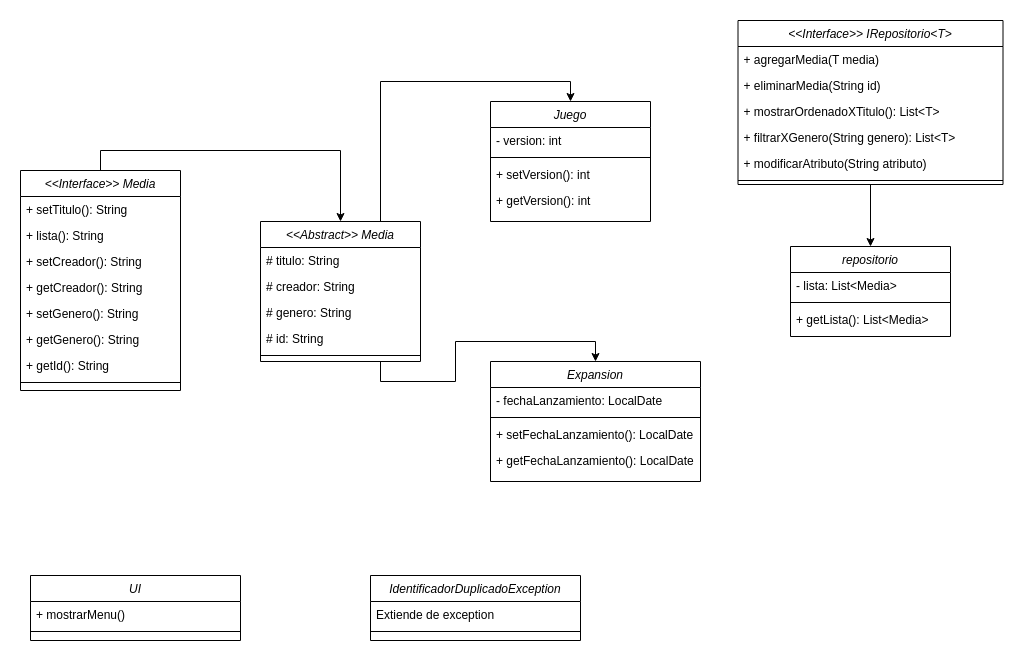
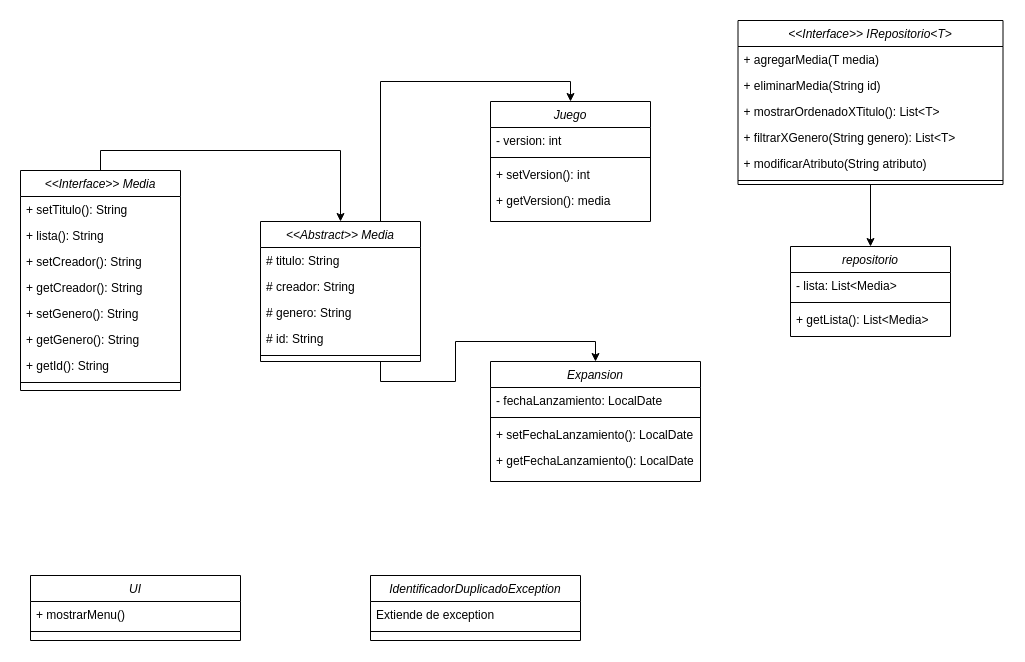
  <mxCell id="0" />
  <mxCell id="1" parent="0" />
  <mxCell id="2" value="Juego" style="swimlane;fontStyle=2;align=center;verticalAlign=top;childLayout=stackLayout;horizontal=1;startSize=26;horizontalStack=0;resizeParent=1;resizeLast=0;collapsible=1;marginBottom=0;rounded=0;shadow=0;strokeWidth=1;" parent="1" vertex="1"><mxGeometry x="490" y="101" width="160" height="120" as="geometry"><mxRectangle x="230" y="140" width="160" height="26" as="alternateBounds" /></mxGeometry></mxCell>
  <mxCell id="3" value="- version: int" style="text;align=left;verticalAlign=top;spacingLeft=4;spacingRight=4;overflow=hidden;rotatable=0;points=[[0,0.5],[1,0.5]];portConstraint=eastwest;" vertex="1" parent="2"><mxGeometry y="26" width="160" height="26" as="geometry" /></mxCell>
  <mxCell id="4" value="" style="line;html=1;strokeWidth=1;align=left;verticalAlign=middle;spacingTop=-1;spacingLeft=3;spacingRight=3;rotatable=0;labelPosition=right;points=[];portConstraint=eastwest;" parent="2" vertex="1"><mxGeometry y="52" width="160" height="8" as="geometry" /></mxCell>
  <mxCell id="5" value="+ setVersion(): int" style="text;align=left;verticalAlign=top;spacingLeft=4;spacingRight=4;overflow=hidden;rotatable=0;points=[[0,0.5],[1,0.5]];portConstraint=eastwest;" vertex="1" parent="2"><mxGeometry y="60" width="160" height="26" as="geometry" /></mxCell>
- <mxCell id="6" value="+ getVersion(): int" style="text;align=left;verticalAlign=top;spacingLeft=4;spacingRight=4;overflow=hidden;rotatable=0;points=[[0,0.5],[1,0.5]];portConstraint=eastwest;" vertex="1" parent="2"><mxGeometry y="86" width="160" height="26" as="geometry" /></mxCell>
+ <mxCell id="6" value="+ getVersion(): media" style="text;align=left;verticalAlign=top;spacingLeft=4;spacingRight=4;overflow=hidden;rotatable=0;points=[[0,0.5],[1,0.5]];portConstraint=eastwest;" vertex="1" parent="2"><mxGeometry y="86" width="160" height="26" as="geometry" /></mxCell>
  <mxCell id="7" style="edgeStyle=orthogonalEdgeStyle;rounded=0;orthogonalLoop=1;jettySize=auto;html=1;exitX=0.5;exitY=0;exitDx=0;exitDy=0;entryX=0.5;entryY=0;entryDx=0;entryDy=0;" edge="1" parent="1" source="8" target="24"><mxGeometry relative="1" as="geometry" /></mxCell>
  <mxCell id="8" value="&lt;&lt;Interface&gt;&gt; Media" style="swimlane;fontStyle=2;align=center;verticalAlign=top;childLayout=stackLayout;horizontal=1;startSize=26;horizontalStack=0;resizeParent=1;resizeLast=0;collapsible=1;marginBottom=0;rounded=0;shadow=0;strokeWidth=1;" vertex="1" parent="1"><mxGeometry x="20" y="170" width="160" height="220" as="geometry"><mxRectangle x="230" y="140" width="160" height="26" as="alternateBounds" /></mxGeometry></mxCell>
  <mxCell id="9" value="+ setTitulo(): String" style="text;align=left;verticalAlign=top;spacingLeft=4;spacingRight=4;overflow=hidden;rotatable=0;points=[[0,0.5],[1,0.5]];portConstraint=eastwest;" vertex="1" parent="8"><mxGeometry y="26" width="160" height="26" as="geometry" /></mxCell>
  <mxCell id="10" value="+ lista(): String" style="text;align=left;verticalAlign=top;spacingLeft=4;spacingRight=4;overflow=hidden;rotatable=0;points=[[0,0.5],[1,0.5]];portConstraint=eastwest;" vertex="1" parent="8"><mxGeometry y="52" width="160" height="26" as="geometry" /></mxCell>
  <mxCell id="11" value="+ setCreador(): String" style="text;align=left;verticalAlign=top;spacingLeft=4;spacingRight=4;overflow=hidden;rotatable=0;points=[[0,0.5],[1,0.5]];portConstraint=eastwest;" vertex="1" parent="8"><mxGeometry y="78" width="160" height="26" as="geometry" /></mxCell>
  <mxCell id="12" value="+ getCreador(): String" style="text;align=left;verticalAlign=top;spacingLeft=4;spacingRight=4;overflow=hidden;rotatable=0;points=[[0,0.5],[1,0.5]];portConstraint=eastwest;" vertex="1" parent="8"><mxGeometry y="104" width="160" height="26" as="geometry" /></mxCell>
  <mxCell id="13" value="+ setGenero(): String" style="text;align=left;verticalAlign=top;spacingLeft=4;spacingRight=4;overflow=hidden;rotatable=0;points=[[0,0.5],[1,0.5]];portConstraint=eastwest;" vertex="1" parent="8"><mxGeometry y="130" width="160" height="26" as="geometry" /></mxCell>
  <mxCell id="14" value="+ getGenero(): String" style="text;align=left;verticalAlign=top;spacingLeft=4;spacingRight=4;overflow=hidden;rotatable=0;points=[[0,0.5],[1,0.5]];portConstraint=eastwest;" vertex="1" parent="8"><mxGeometry y="156" width="160" height="26" as="geometry" /></mxCell>
  <mxCell id="15" value="+ getId(): String" style="text;align=left;verticalAlign=top;spacingLeft=4;spacingRight=4;overflow=hidden;rotatable=0;points=[[0,0.5],[1,0.5]];portConstraint=eastwest;" vertex="1" parent="8"><mxGeometry y="182" width="160" height="26" as="geometry" /></mxCell>
  <mxCell id="16" value="" style="line;html=1;strokeWidth=1;align=left;verticalAlign=middle;spacingTop=-1;spacingLeft=3;spacingRight=3;rotatable=0;labelPosition=right;points=[];portConstraint=eastwest;" vertex="1" parent="8"><mxGeometry y="208" width="160" height="8" as="geometry" /></mxCell>
  <mxCell id="17" value="Expansion" style="swimlane;fontStyle=2;align=center;verticalAlign=top;childLayout=stackLayout;horizontal=1;startSize=26;horizontalStack=0;resizeParent=1;resizeLast=0;collapsible=1;marginBottom=0;rounded=0;shadow=0;strokeWidth=1;" vertex="1" parent="1"><mxGeometry x="490" y="361" width="210" height="120" as="geometry"><mxRectangle x="230" y="140" width="160" height="26" as="alternateBounds" /></mxGeometry></mxCell>
  <mxCell id="18" value="- fechaLanzamiento: LocalDate" style="text;align=left;verticalAlign=top;spacingLeft=4;spacingRight=4;overflow=hidden;rotatable=0;points=[[0,0.5],[1,0.5]];portConstraint=eastwest;" vertex="1" parent="17"><mxGeometry y="26" width="210" height="26" as="geometry" /></mxCell>
  <mxCell id="19" value="" style="line;html=1;strokeWidth=1;align=left;verticalAlign=middle;spacingTop=-1;spacingLeft=3;spacingRight=3;rotatable=0;labelPosition=right;points=[];portConstraint=eastwest;" vertex="1" parent="17"><mxGeometry y="52" width="210" height="8" as="geometry" /></mxCell>
  <mxCell id="20" value="+ setFechaLanzamiento(): LocalDate" style="text;align=left;verticalAlign=top;spacingLeft=4;spacingRight=4;overflow=hidden;rotatable=0;points=[[0,0.5],[1,0.5]];portConstraint=eastwest;" vertex="1" parent="17"><mxGeometry y="60" width="210" height="26" as="geometry" /></mxCell>
  <mxCell id="21" value="+ getFechaLanzamiento(): LocalDate" style="text;align=left;verticalAlign=top;spacingLeft=4;spacingRight=4;overflow=hidden;rotatable=0;points=[[0,0.5],[1,0.5]];portConstraint=eastwest;" vertex="1" parent="17"><mxGeometry y="86" width="210" height="26" as="geometry" /></mxCell>
  <mxCell id="22" style="edgeStyle=orthogonalEdgeStyle;rounded=0;orthogonalLoop=1;jettySize=auto;html=1;exitX=0.75;exitY=0;exitDx=0;exitDy=0;entryX=0.5;entryY=0;entryDx=0;entryDy=0;" edge="1" parent="1" source="24" target="2"><mxGeometry relative="1" as="geometry" /></mxCell>
  <mxCell id="23" style="edgeStyle=orthogonalEdgeStyle;rounded=0;orthogonalLoop=1;jettySize=auto;html=1;exitX=0.75;exitY=1;exitDx=0;exitDy=0;entryX=0.5;entryY=0;entryDx=0;entryDy=0;" edge="1" parent="1" source="24" target="17"><mxGeometry relative="1" as="geometry" /></mxCell>
  <mxCell id="24" value="&lt;&lt;Abstract&gt;&gt; Media" style="swimlane;fontStyle=2;align=center;verticalAlign=top;childLayout=stackLayout;horizontal=1;startSize=26;horizontalStack=0;resizeParent=1;resizeLast=0;collapsible=1;marginBottom=0;rounded=0;shadow=0;strokeWidth=1;" vertex="1" parent="1"><mxGeometry x="260" y="221" width="160" height="140" as="geometry"><mxRectangle x="230" y="140" width="160" height="26" as="alternateBounds" /></mxGeometry></mxCell>
  <mxCell id="25" value="# titulo: String" style="text;align=left;verticalAlign=top;spacingLeft=4;spacingRight=4;overflow=hidden;rotatable=0;points=[[0,0.5],[1,0.5]];portConstraint=eastwest;" vertex="1" parent="24"><mxGeometry y="26" width="160" height="26" as="geometry" /></mxCell>
  <mxCell id="26" value="# creador: String" style="text;align=left;verticalAlign=top;spacingLeft=4;spacingRight=4;overflow=hidden;rotatable=0;points=[[0,0.5],[1,0.5]];portConstraint=eastwest;" vertex="1" parent="24"><mxGeometry y="52" width="160" height="26" as="geometry" /></mxCell>
  <mxCell id="27" value="# genero: String" style="text;align=left;verticalAlign=top;spacingLeft=4;spacingRight=4;overflow=hidden;rotatable=0;points=[[0,0.5],[1,0.5]];portConstraint=eastwest;" vertex="1" parent="24"><mxGeometry y="78" width="160" height="26" as="geometry" /></mxCell>
  <mxCell id="28" value="# id: String" style="text;align=left;verticalAlign=top;spacingLeft=4;spacingRight=4;overflow=hidden;rotatable=0;points=[[0,0.5],[1,0.5]];portConstraint=eastwest;" vertex="1" parent="24"><mxGeometry y="104" width="160" height="26" as="geometry" /></mxCell>
  <mxCell id="29" value="" style="line;html=1;strokeWidth=1;align=left;verticalAlign=middle;spacingTop=-1;spacingLeft=3;spacingRight=3;rotatable=0;labelPosition=right;points=[];portConstraint=eastwest;" vertex="1" parent="24"><mxGeometry y="130" width="160" height="8" as="geometry" /></mxCell>
  <mxCell id="30" value="repositorio" style="swimlane;fontStyle=2;align=center;verticalAlign=top;childLayout=stackLayout;horizontal=1;startSize=26;horizontalStack=0;resizeParent=1;resizeLast=0;collapsible=1;marginBottom=0;rounded=0;shadow=0;strokeWidth=1;" vertex="1" parent="1"><mxGeometry x="790" y="246" width="160" height="90" as="geometry"><mxRectangle x="230" y="140" width="160" height="26" as="alternateBounds" /></mxGeometry></mxCell>
  <mxCell id="31" value="- lista: List&lt;Media&gt;" style="text;align=left;verticalAlign=top;spacingLeft=4;spacingRight=4;overflow=hidden;rotatable=0;points=[[0,0.5],[1,0.5]];portConstraint=eastwest;" vertex="1" parent="30"><mxGeometry y="26" width="160" height="26" as="geometry" /></mxCell>
  <mxCell id="32" value="" style="line;html=1;strokeWidth=1;align=left;verticalAlign=middle;spacingTop=-1;spacingLeft=3;spacingRight=3;rotatable=0;labelPosition=right;points=[];portConstraint=eastwest;" vertex="1" parent="30"><mxGeometry y="52" width="160" height="8" as="geometry" /></mxCell>
  <mxCell id="33" value="+ getLista(): List&lt;Media&gt;" style="text;align=left;verticalAlign=top;spacingLeft=4;spacingRight=4;overflow=hidden;rotatable=0;points=[[0,0.5],[1,0.5]];portConstraint=eastwest;" vertex="1" parent="30"><mxGeometry y="60" width="160" height="26" as="geometry" /></mxCell>
  <mxCell id="34" style="edgeStyle=orthogonalEdgeStyle;rounded=0;orthogonalLoop=1;jettySize=auto;html=1;exitX=0.5;exitY=1;exitDx=0;exitDy=0;entryX=0.5;entryY=0;entryDx=0;entryDy=0;" edge="1" parent="1" source="35" target="30"><mxGeometry relative="1" as="geometry" /></mxCell>
  <mxCell id="35" value="&lt;&lt;Interface&gt;&gt; IRepositorio&lt;T&gt;" style="swimlane;fontStyle=2;align=center;verticalAlign=top;childLayout=stackLayout;horizontal=1;startSize=26;horizontalStack=0;resizeParent=1;resizeLast=0;collapsible=1;marginBottom=0;rounded=0;shadow=0;strokeWidth=1;" vertex="1" parent="1"><mxGeometry x="737.5" y="20" width="265" height="164" as="geometry"><mxRectangle x="230" y="140" width="160" height="26" as="alternateBounds" /></mxGeometry></mxCell>
  <mxCell id="36" value="+ agregarMedia(T media)" style="text;align=left;verticalAlign=top;spacingLeft=4;spacingRight=4;overflow=hidden;rotatable=0;points=[[0,0.5],[1,0.5]];portConstraint=eastwest;" vertex="1" parent="35"><mxGeometry y="26" width="265" height="26" as="geometry" /></mxCell>
  <mxCell id="37" value="+ eliminarMedia(String id)" style="text;align=left;verticalAlign=top;spacingLeft=4;spacingRight=4;overflow=hidden;rotatable=0;points=[[0,0.5],[1,0.5]];portConstraint=eastwest;" vertex="1" parent="35"><mxGeometry y="52" width="265" height="26" as="geometry" /></mxCell>
  <mxCell id="38" value="+ mostrarOrdenadoXTitulo(): List&lt;T&gt;" style="text;align=left;verticalAlign=top;spacingLeft=4;spacingRight=4;overflow=hidden;rotatable=0;points=[[0,0.5],[1,0.5]];portConstraint=eastwest;" vertex="1" parent="35"><mxGeometry y="78" width="265" height="26" as="geometry" /></mxCell>
  <mxCell id="39" value="+ filtrarXGenero(String genero): List&lt;T&gt;" style="text;align=left;verticalAlign=top;spacingLeft=4;spacingRight=4;overflow=hidden;rotatable=0;points=[[0,0.5],[1,0.5]];portConstraint=eastwest;" vertex="1" parent="35"><mxGeometry y="104" width="265" height="26" as="geometry" /></mxCell>
  <mxCell id="40" value="+ modificarAtributo(String atributo)" style="text;align=left;verticalAlign=top;spacingLeft=4;spacingRight=4;overflow=hidden;rotatable=0;points=[[0,0.5],[1,0.5]];portConstraint=eastwest;" vertex="1" parent="35"><mxGeometry y="130" width="265" height="26" as="geometry" /></mxCell>
  <mxCell id="41" value="" style="line;html=1;strokeWidth=1;align=left;verticalAlign=middle;spacingTop=-1;spacingLeft=3;spacingRight=3;rotatable=0;labelPosition=right;points=[];portConstraint=eastwest;" vertex="1" parent="35"><mxGeometry y="156" width="265" height="8" as="geometry" /></mxCell>
  <mxCell id="42" value="UI" style="swimlane;fontStyle=2;align=center;verticalAlign=top;childLayout=stackLayout;horizontal=1;startSize=26;horizontalStack=0;resizeParent=1;resizeLast=0;collapsible=1;marginBottom=0;rounded=0;shadow=0;strokeWidth=1;" vertex="1" parent="1"><mxGeometry x="30" y="575" width="210" height="65" as="geometry"><mxRectangle x="230" y="140" width="160" height="26" as="alternateBounds" /></mxGeometry></mxCell>
  <mxCell id="43" value="+ mostrarMenu()" style="text;align=left;verticalAlign=top;spacingLeft=4;spacingRight=4;overflow=hidden;rotatable=0;points=[[0,0.5],[1,0.5]];portConstraint=eastwest;" vertex="1" parent="42"><mxGeometry y="26" width="210" height="26" as="geometry" /></mxCell>
  <mxCell id="44" value="" style="line;html=1;strokeWidth=1;align=left;verticalAlign=middle;spacingTop=-1;spacingLeft=3;spacingRight=3;rotatable=0;labelPosition=right;points=[];portConstraint=eastwest;" vertex="1" parent="42"><mxGeometry y="52" width="210" height="8" as="geometry" /></mxCell>
  <mxCell id="45" value="IdentificadorDuplicadoException" style="swimlane;fontStyle=2;align=center;verticalAlign=top;childLayout=stackLayout;horizontal=1;startSize=26;horizontalStack=0;resizeParent=1;resizeLast=0;collapsible=1;marginBottom=0;rounded=0;shadow=0;strokeWidth=1;" vertex="1" parent="1"><mxGeometry x="370" y="575" width="210" height="65" as="geometry"><mxRectangle x="230" y="140" width="160" height="26" as="alternateBounds" /></mxGeometry></mxCell>
  <mxCell id="46" value="Extiende de exception" style="text;align=left;verticalAlign=top;spacingLeft=4;spacingRight=4;overflow=hidden;rotatable=0;points=[[0,0.5],[1,0.5]];portConstraint=eastwest;" vertex="1" parent="45"><mxGeometry y="26" width="210" height="26" as="geometry" /></mxCell>
  <mxCell id="47" value="" style="line;html=1;strokeWidth=1;align=left;verticalAlign=middle;spacingTop=-1;spacingLeft=3;spacingRight=3;rotatable=0;labelPosition=right;points=[];portConstraint=eastwest;" vertex="1" parent="45"><mxGeometry y="52" width="210" height="8" as="geometry" /></mxCell>
